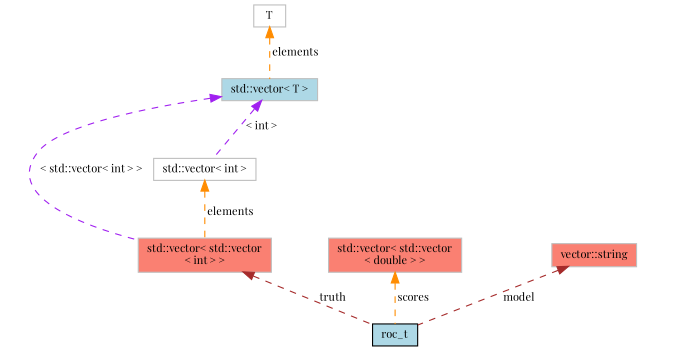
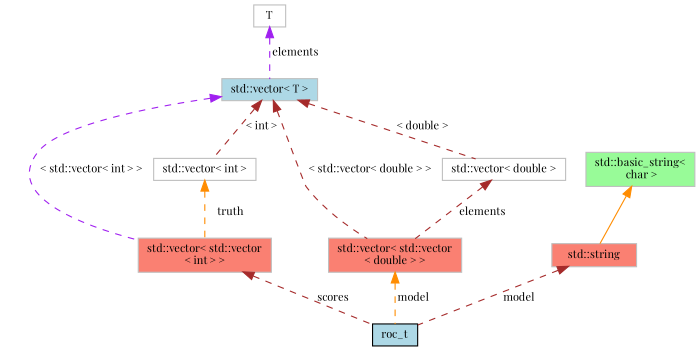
  digraph {
    fontname="Playfair Display"
    node [color=grey75 fillcolor=salmon fontname="Playfair Display" fontsize=10 shape=record style=filled]
    edge [color=brown dir=back fontname="Playfair Display" fontsize=10 labelfontname=Helvetica labelfontsize=10 style=dashed]
    n1 [color=black fillcolor=lightblue fontcolor=black height=0.2 label=roc_t width=0.4]
    n2 [height=0.2 label="std::vector\< std::vector\l\< int \> \>" width=0.4]
    n3 [fillcolor=white height=0.2 label="std::vector\< int \>" width=0.4]
    n4 [fillcolor=lightblue height=0.2 label="std::vector\< T \>" width=0.4]
    n5 [height=0.2 label="std::vector\< std::vector\l\< double \> \>" width=0.4]
+   n6 [fillcolor=white height=0.2 label="std::vector\< double \>" width=0.4]
    n7 [fillcolor=white height=0.2 label=T width=0.4]
-   n8 [height=0.2 label="vector::string" width=0.4]
-   n2 -> n1 [label=" truth"]
-   n3 -> n2 [color=darkorange label=" elements"]
+   n8 [height=0.2 label="std::string" width=0.4]
+   n9 [fillcolor=palegreen height=0.2 label="std::basic_string\<\l char \>" width=0.4]
+   n2 -> n1 [label=" scores"]
+   n3 -> n2 [color=darkorange label=" truth"]
    n4 -> n2 [color=purple label=" \< std::vector\< int \> \>"]
-   n4 -> n3 [color=purple label=" \< int \>"]
-   n5 -> n1 [color=darkorange label=" scores"]
-   n7 -> n4 [color=darkorange label=" elements"]
+   n4 -> n3 [label=" \< int \>"]
+   n4 -> n5 [label=" \< std::vector\< double \> \>"]
+   n4 -> n6 [label=" \< double \>"]
+   n5 -> n1 [color=darkorange label=" model"]
+   n6 -> n5 [label=" elements"]
+   n7 -> n4 [color=purple label=" elements"]
    n8 -> n1 [label=" model"]
+   n9 -> n8 [color=darkorange style=solid]
  }
